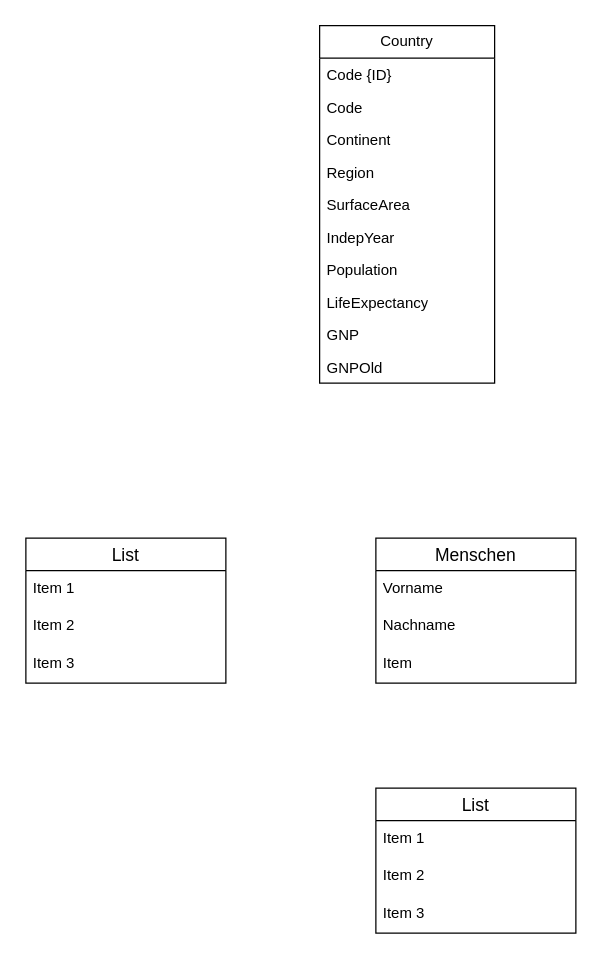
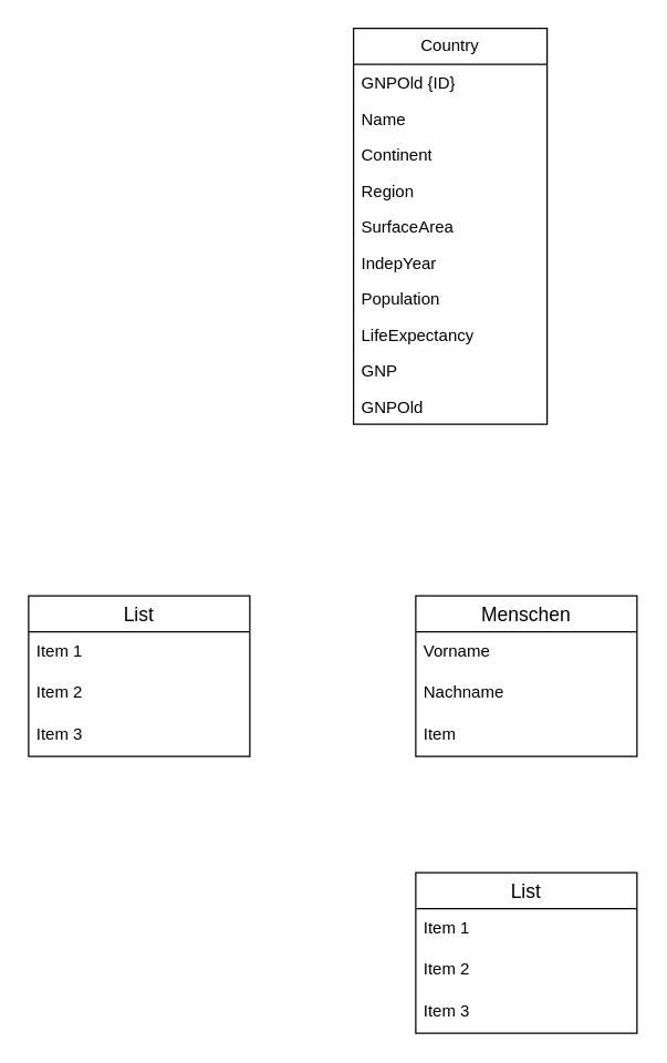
  <mxCell id="0" />
  <mxCell id="1" parent="0" />
  <mxCell id="2" value="List" style="swimlane;fontStyle=0;childLayout=stackLayout;horizontal=1;startSize=26;horizontalStack=0;resizeParent=1;resizeParentMax=0;resizeLast=0;collapsible=1;marginBottom=0;align=center;fontSize=14;" parent="1" vertex="1"><mxGeometry x="20" y="430" width="160" height="116" as="geometry" /></mxCell>
  <mxCell id="3" value="Item 1" style="text;strokeColor=none;fillColor=none;spacingLeft=4;spacingRight=4;overflow=hidden;rotatable=0;points=[[0,0.5],[1,0.5]];portConstraint=eastwest;fontSize=12;whiteSpace=wrap;html=1;" parent="2" vertex="1"><mxGeometry y="26" width="160" height="30" as="geometry" /></mxCell>
  <mxCell id="4" value="Item 2" style="text;strokeColor=none;fillColor=none;spacingLeft=4;spacingRight=4;overflow=hidden;rotatable=0;points=[[0,0.5],[1,0.5]];portConstraint=eastwest;fontSize=12;whiteSpace=wrap;html=1;" parent="2" vertex="1"><mxGeometry y="56" width="160" height="30" as="geometry" /></mxCell>
  <mxCell id="5" value="Item 3" style="text;strokeColor=none;fillColor=none;spacingLeft=4;spacingRight=4;overflow=hidden;rotatable=0;points=[[0,0.5],[1,0.5]];portConstraint=eastwest;fontSize=12;whiteSpace=wrap;html=1;" parent="2" vertex="1"><mxGeometry y="86" width="160" height="30" as="geometry" /></mxCell>
  <mxCell id="6" value="Menschen" style="swimlane;fontStyle=0;childLayout=stackLayout;horizontal=1;startSize=26;horizontalStack=0;resizeParent=1;resizeParentMax=0;resizeLast=0;collapsible=1;marginBottom=0;align=center;fontSize=14;" parent="1" vertex="1"><mxGeometry x="300" y="430" width="160" height="116" as="geometry"><mxRectangle x="330" y="580" width="110" height="30" as="alternateBounds" /></mxGeometry></mxCell>
  <mxCell id="7" value="Vorname" style="text;strokeColor=none;fillColor=none;spacingLeft=4;spacingRight=4;overflow=hidden;rotatable=0;points=[[0,0.5],[1,0.5]];portConstraint=eastwest;fontSize=12;whiteSpace=wrap;html=1;" parent="6" vertex="1"><mxGeometry y="26" width="160" height="30" as="geometry" /></mxCell>
  <mxCell id="8" value="Nachname" style="text;strokeColor=none;fillColor=none;spacingLeft=4;spacingRight=4;overflow=hidden;rotatable=0;points=[[0,0.5],[1,0.5]];portConstraint=eastwest;fontSize=12;whiteSpace=wrap;html=1;" parent="6" vertex="1"><mxGeometry y="56" width="160" height="30" as="geometry" /></mxCell>
  <mxCell id="9" value="Item" style="text;strokeColor=none;fillColor=none;spacingLeft=4;spacingRight=4;overflow=hidden;rotatable=0;points=[[0,0.5],[1,0.5]];portConstraint=eastwest;fontSize=12;whiteSpace=wrap;html=1;" parent="6" vertex="1"><mxGeometry y="86" width="160" height="30" as="geometry" /></mxCell>
  <mxCell id="10" value="List" style="swimlane;fontStyle=0;childLayout=stackLayout;horizontal=1;startSize=26;horizontalStack=0;resizeParent=1;resizeParentMax=0;resizeLast=0;collapsible=1;marginBottom=0;align=center;fontSize=14;" parent="1" vertex="1"><mxGeometry x="300" y="630" width="160" height="116" as="geometry" /></mxCell>
  <mxCell id="11" value="Item 1" style="text;strokeColor=none;fillColor=none;spacingLeft=4;spacingRight=4;overflow=hidden;rotatable=0;points=[[0,0.5],[1,0.5]];portConstraint=eastwest;fontSize=12;whiteSpace=wrap;html=1;" parent="10" vertex="1"><mxGeometry y="26" width="160" height="30" as="geometry" /></mxCell>
  <mxCell id="12" value="Item 2" style="text;strokeColor=none;fillColor=none;spacingLeft=4;spacingRight=4;overflow=hidden;rotatable=0;points=[[0,0.5],[1,0.5]];portConstraint=eastwest;fontSize=12;whiteSpace=wrap;html=1;" parent="10" vertex="1"><mxGeometry y="56" width="160" height="30" as="geometry" /></mxCell>
  <mxCell id="13" value="Item 3" style="text;strokeColor=none;fillColor=none;spacingLeft=4;spacingRight=4;overflow=hidden;rotatable=0;points=[[0,0.5],[1,0.5]];portConstraint=eastwest;fontSize=12;whiteSpace=wrap;html=1;" parent="10" vertex="1"><mxGeometry y="86" width="160" height="30" as="geometry" /></mxCell>
  <mxCell id="14" value="Country" style="swimlane;fontStyle=0;childLayout=stackLayout;horizontal=1;startSize=26;fillColor=none;horizontalStack=0;resizeParent=1;resizeParentMax=0;resizeLast=0;collapsible=1;marginBottom=0;whiteSpace=wrap;html=1;" parent="1" vertex="1"><mxGeometry x="255" y="20" width="140" height="286" as="geometry" /></mxCell>
- <mxCell id="15" value="Code {ID}" style="text;strokeColor=none;fillColor=none;align=left;verticalAlign=top;spacingLeft=4;spacingRight=4;overflow=hidden;rotatable=0;points=[[0,0.5],[1,0.5]];portConstraint=eastwest;whiteSpace=wrap;html=1;" parent="14" vertex="1"><mxGeometry y="26" width="140" height="26" as="geometry" /></mxCell>
- <mxCell id="16" value="Code" style="text;strokeColor=none;fillColor=none;align=left;verticalAlign=top;spacingLeft=4;spacingRight=4;overflow=hidden;rotatable=0;points=[[0,0.5],[1,0.5]];portConstraint=eastwest;whiteSpace=wrap;html=1;" parent="14" vertex="1"><mxGeometry y="52" width="140" height="26" as="geometry" /></mxCell>
+ <mxCell id="15" value="GNPOld {ID}" style="text;strokeColor=none;fillColor=none;align=left;verticalAlign=top;spacingLeft=4;spacingRight=4;overflow=hidden;rotatable=0;points=[[0,0.5],[1,0.5]];portConstraint=eastwest;whiteSpace=wrap;html=1;" parent="14" vertex="1"><mxGeometry y="26" width="140" height="26" as="geometry" /></mxCell>
+ <mxCell id="16" value="Name" style="text;strokeColor=none;fillColor=none;align=left;verticalAlign=top;spacingLeft=4;spacingRight=4;overflow=hidden;rotatable=0;points=[[0,0.5],[1,0.5]];portConstraint=eastwest;whiteSpace=wrap;html=1;" parent="14" vertex="1"><mxGeometry y="52" width="140" height="26" as="geometry" /></mxCell>
  <mxCell id="17" value="Continent" style="text;strokeColor=none;fillColor=none;align=left;verticalAlign=top;spacingLeft=4;spacingRight=4;overflow=hidden;rotatable=0;points=[[0,0.5],[1,0.5]];portConstraint=eastwest;whiteSpace=wrap;html=1;" parent="14" vertex="1"><mxGeometry y="78" width="140" height="26" as="geometry" /></mxCell>
  <mxCell id="18" value="Region" style="text;strokeColor=none;fillColor=none;align=left;verticalAlign=top;spacingLeft=4;spacingRight=4;overflow=hidden;rotatable=0;points=[[0,0.5],[1,0.5]];portConstraint=eastwest;whiteSpace=wrap;html=1;" parent="14" vertex="1"><mxGeometry y="104" width="140" height="26" as="geometry" /></mxCell>
  <mxCell id="19" value="SurfaceArea" style="text;strokeColor=none;fillColor=none;align=left;verticalAlign=top;spacingLeft=4;spacingRight=4;overflow=hidden;rotatable=0;points=[[0,0.5],[1,0.5]];portConstraint=eastwest;whiteSpace=wrap;html=1;" parent="14" vertex="1"><mxGeometry y="130" width="140" height="26" as="geometry" /></mxCell>
  <mxCell id="20" value="IndepYear" style="text;strokeColor=none;fillColor=none;align=left;verticalAlign=top;spacingLeft=4;spacingRight=4;overflow=hidden;rotatable=0;points=[[0,0.5],[1,0.5]];portConstraint=eastwest;whiteSpace=wrap;html=1;" parent="14" vertex="1"><mxGeometry y="156" width="140" height="26" as="geometry" /></mxCell>
  <mxCell id="21" value="Population" style="text;strokeColor=none;fillColor=none;align=left;verticalAlign=top;spacingLeft=4;spacingRight=4;overflow=hidden;rotatable=0;points=[[0,0.5],[1,0.5]];portConstraint=eastwest;whiteSpace=wrap;html=1;" parent="14" vertex="1"><mxGeometry y="182" width="140" height="26" as="geometry" /></mxCell>
  <mxCell id="22" value="LifeExpectancy" style="text;strokeColor=none;fillColor=none;align=left;verticalAlign=top;spacingLeft=4;spacingRight=4;overflow=hidden;rotatable=0;points=[[0,0.5],[1,0.5]];portConstraint=eastwest;whiteSpace=wrap;html=1;" parent="14" vertex="1"><mxGeometry y="208" width="140" height="26" as="geometry" /></mxCell>
  <mxCell id="23" value="GNP" style="text;strokeColor=none;fillColor=none;align=left;verticalAlign=top;spacingLeft=4;spacingRight=4;overflow=hidden;rotatable=0;points=[[0,0.5],[1,0.5]];portConstraint=eastwest;whiteSpace=wrap;html=1;" parent="14" vertex="1"><mxGeometry y="234" width="140" height="26" as="geometry" /></mxCell>
  <mxCell id="24" value="GNPOld" style="text;strokeColor=none;fillColor=none;align=left;verticalAlign=top;spacingLeft=4;spacingRight=4;overflow=hidden;rotatable=0;points=[[0,0.5],[1,0.5]];portConstraint=eastwest;whiteSpace=wrap;html=1;" parent="14" vertex="1"><mxGeometry y="260" width="140" height="26" as="geometry" /></mxCell>
